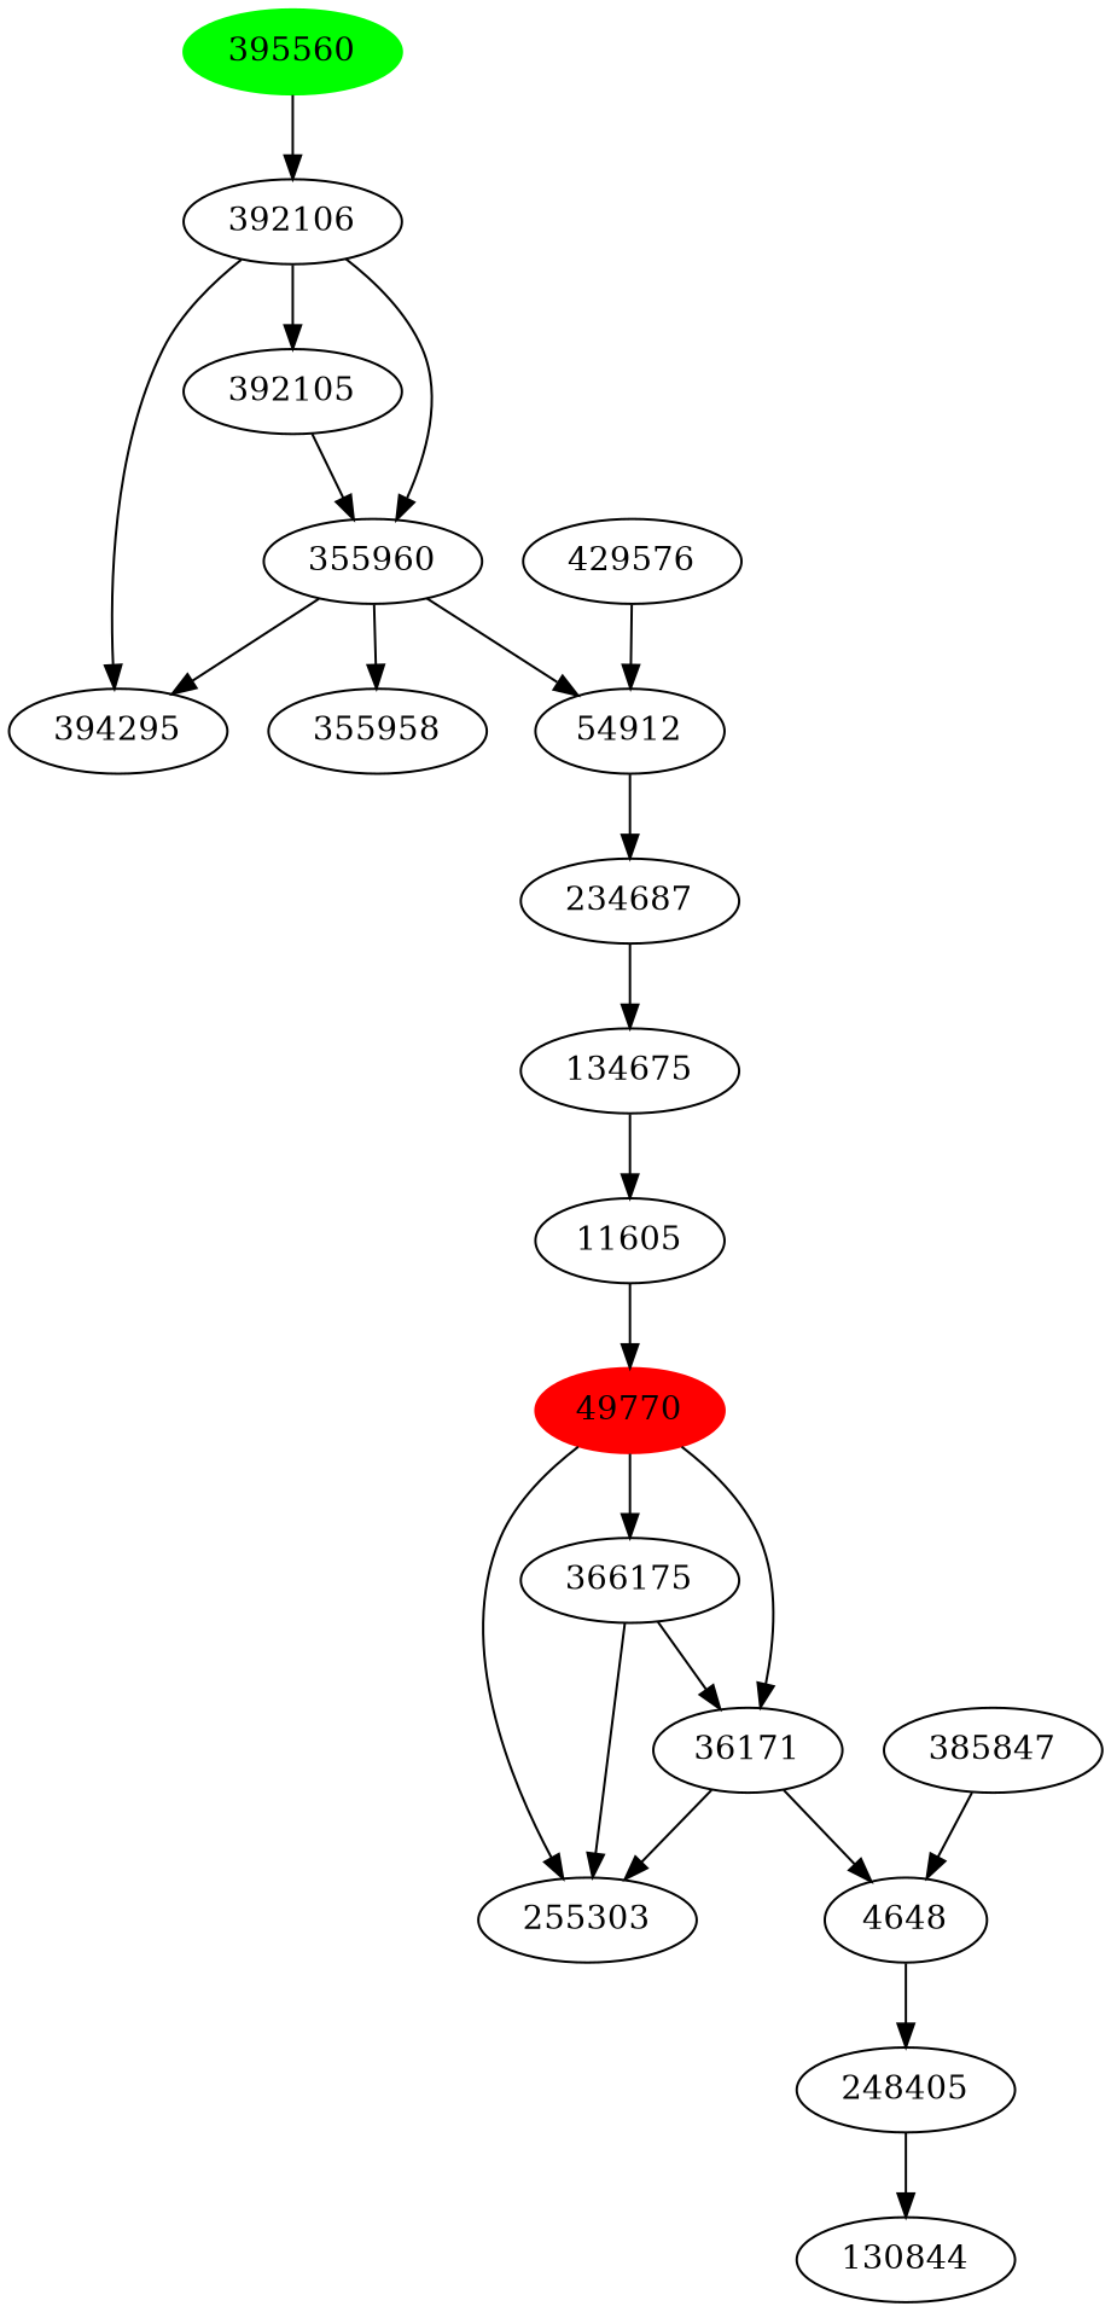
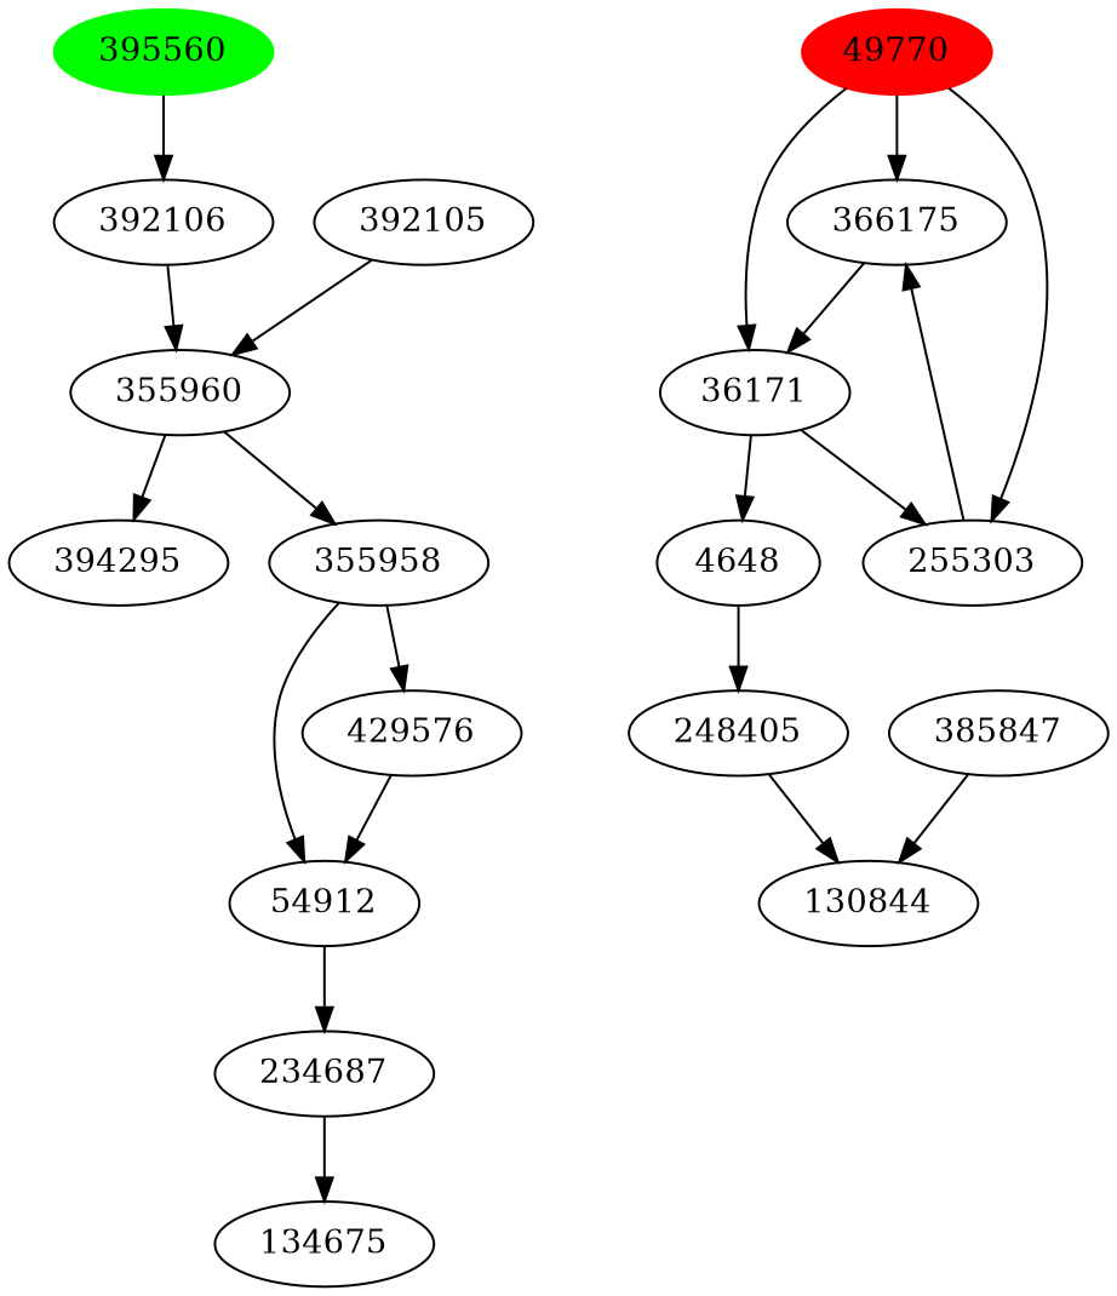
  digraph {
    rankdir=TB
    395560 [color=green style=filled]
    392106
    355960
    392105
    394295
    49770 [color=red style=filled]
    366175
    36171
    255303
    4648
    355958
    54912
    429576
    234687
    n15 [label=134675]
-   11605
    248405
    130844
    n19 [label=385847]
    395560 -> 392106
    392106 -> 355960
-   392106 -> 392105
-   392106 -> 394295
    355960 -> 394295
    355960 -> 355958
    392105 -> 355960
    49770 -> 366175
    49770 -> 36171
    49770 -> 255303
    366175 -> 36171
-   366175 -> 255303
+   255303 -> 366175
    36171 -> 255303
    36171 -> 4648
    4648 -> 248405
-   355960 -> 54912
+   355958 -> 54912
+   355958 -> 429576
    54912 -> 234687
    429576 -> 54912
    234687 -> n15
-   n15 -> 11605
-   11605 -> 49770
    248405 -> 130844
-   n19 -> 4648
+   n19 -> 130844
  }
